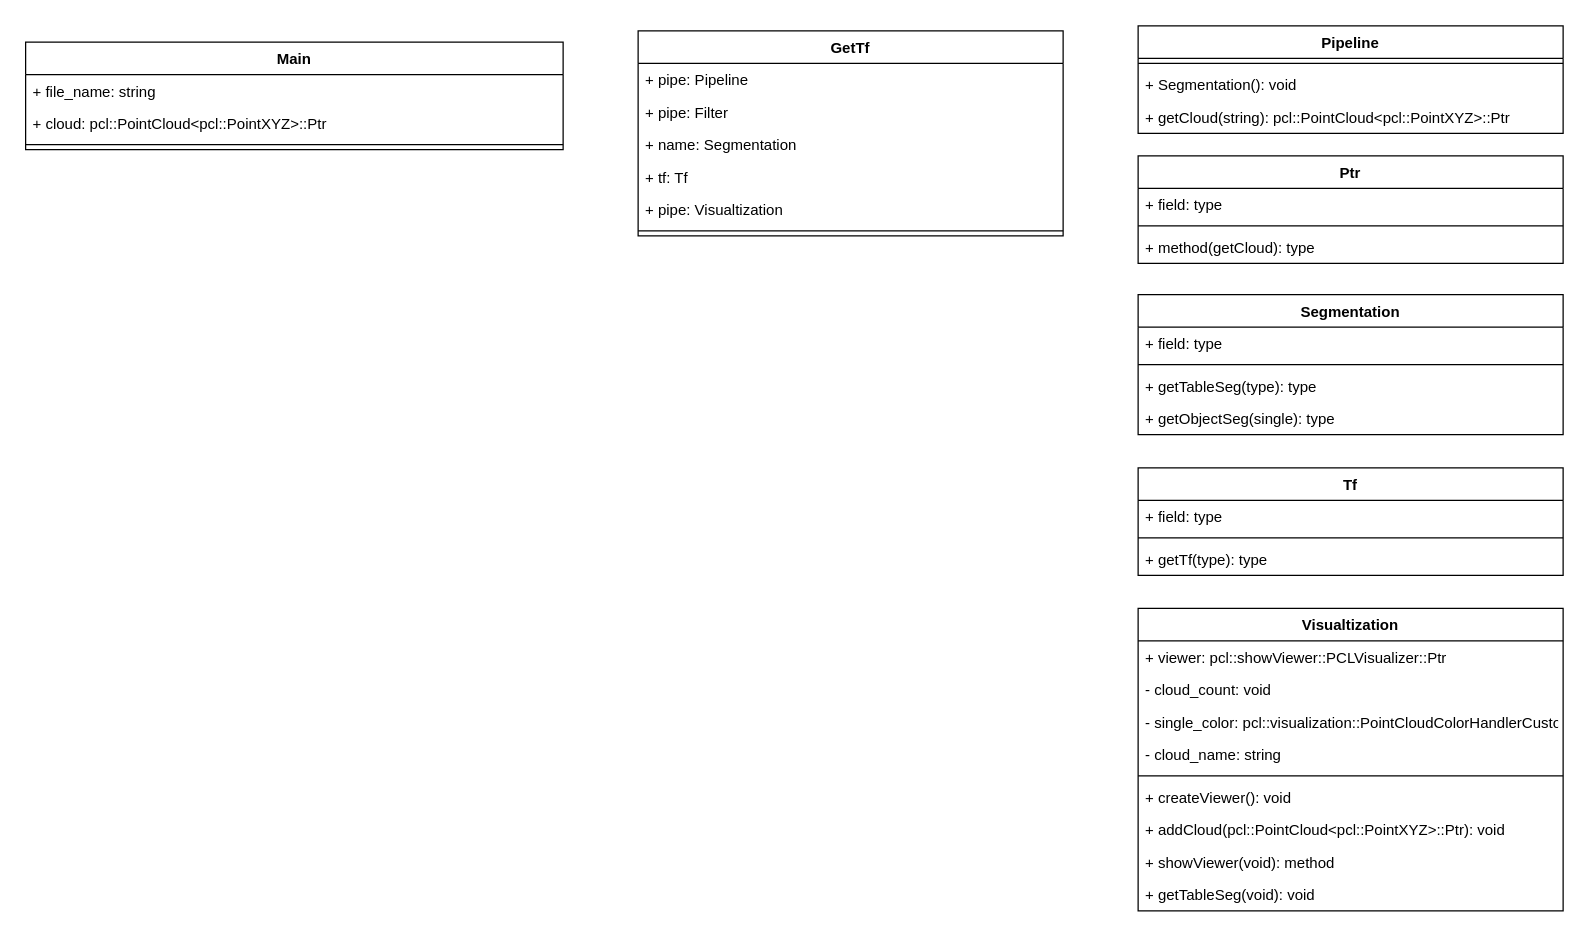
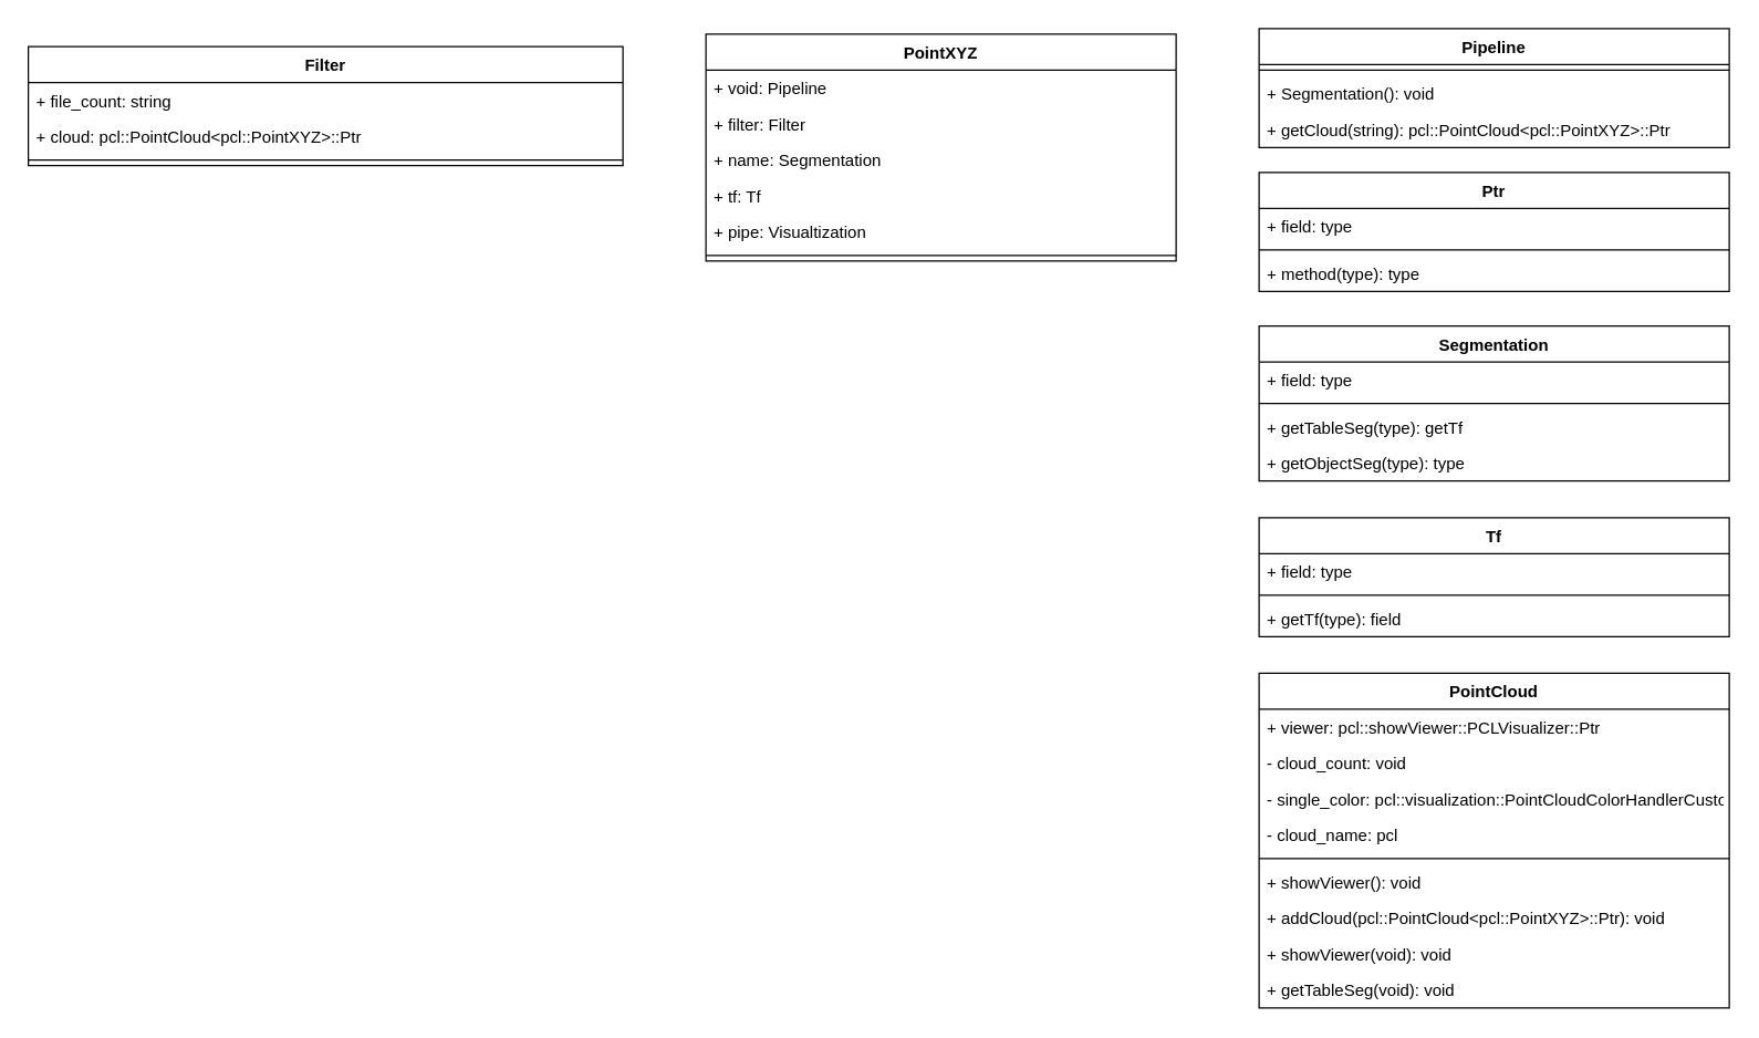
  <mxCell id="0" />
  <mxCell id="1" parent="0" />
  <mxCell id="2" value="Pipeline" style="swimlane;fontStyle=1;align=center;verticalAlign=top;childLayout=stackLayout;horizontal=1;startSize=26;horizontalStack=0;resizeParent=1;resizeParentMax=0;resizeLast=0;collapsible=1;marginBottom=0;" parent="1" vertex="1"><mxGeometry x="910" y="20" width="340" height="86" as="geometry" /></mxCell>
  <mxCell id="3" value="" style="line;strokeWidth=1;fillColor=none;align=left;verticalAlign=middle;spacingTop=-1;spacingLeft=3;spacingRight=3;rotatable=0;labelPosition=right;points=[];portConstraint=eastwest;" parent="2" vertex="1"><mxGeometry y="26" width="340" height="8" as="geometry" /></mxCell>
  <mxCell id="4" value="+ Segmentation(): void" style="text;strokeColor=none;fillColor=none;align=left;verticalAlign=top;spacingLeft=4;spacingRight=4;overflow=hidden;rotatable=0;points=[[0,0.5],[1,0.5]];portConstraint=eastwest;" parent="2" vertex="1"><mxGeometry y="34" width="340" height="26" as="geometry" /></mxCell>
  <mxCell id="5" value="+ getCloud(string): pcl::PointCloud&lt;pcl::PointXYZ&gt;::Ptr" style="text;strokeColor=none;fillColor=none;align=left;verticalAlign=top;spacingLeft=4;spacingRight=4;overflow=hidden;rotatable=0;points=[[0,0.5],[1,0.5]];portConstraint=eastwest;" parent="2" vertex="1"><mxGeometry y="60" width="340" height="26" as="geometry" /></mxCell>
- <mxCell id="6" value="Visualtization" style="swimlane;fontStyle=1;align=center;verticalAlign=top;childLayout=stackLayout;horizontal=1;startSize=26;horizontalStack=0;resizeParent=1;resizeParentMax=0;resizeLast=0;collapsible=1;marginBottom=0;" parent="1" vertex="1"><mxGeometry x="910" y="486" width="340" height="242" as="geometry" /></mxCell>
+ <mxCell id="6" value="PointCloud" style="swimlane;fontStyle=1;align=center;verticalAlign=top;childLayout=stackLayout;horizontal=1;startSize=26;horizontalStack=0;resizeParent=1;resizeParentMax=0;resizeLast=0;collapsible=1;marginBottom=0;" parent="1" vertex="1"><mxGeometry x="910" y="486" width="340" height="242" as="geometry" /></mxCell>
  <mxCell id="7" value="+ viewer: pcl::showViewer::PCLVisualizer::Ptr" style="text;strokeColor=none;fillColor=none;align=left;verticalAlign=top;spacingLeft=4;spacingRight=4;overflow=hidden;rotatable=0;points=[[0,0.5],[1,0.5]];portConstraint=eastwest;" parent="6" vertex="1"><mxGeometry y="26" width="340" height="26" as="geometry" /></mxCell>
  <mxCell id="8" value="- cloud_count: void" style="text;strokeColor=none;fillColor=none;align=left;verticalAlign=top;spacingLeft=4;spacingRight=4;overflow=hidden;rotatable=0;points=[[0,0.5],[1,0.5]];portConstraint=eastwest;" parent="6" vertex="1"><mxGeometry y="52" width="340" height="26" as="geometry" /></mxCell>
  <mxCell id="9" value="- single_color: pcl::visualization::PointCloudColorHandlerCustom&lt;pcl::PointXYZ&gt;" style="text;strokeColor=none;fillColor=none;align=left;verticalAlign=top;spacingLeft=4;spacingRight=4;overflow=hidden;rotatable=0;points=[[0,0.5],[1,0.5]];portConstraint=eastwest;" parent="6" vertex="1"><mxGeometry y="78" width="340" height="26" as="geometry" /></mxCell>
- <mxCell id="10" value="- cloud_name: string" style="text;strokeColor=none;fillColor=none;align=left;verticalAlign=top;spacingLeft=4;spacingRight=4;overflow=hidden;rotatable=0;points=[[0,0.5],[1,0.5]];portConstraint=eastwest;" parent="6" vertex="1"><mxGeometry y="104" width="340" height="26" as="geometry" /></mxCell>
+ <mxCell id="10" value="- cloud_name: pcl" style="text;strokeColor=none;fillColor=none;align=left;verticalAlign=top;spacingLeft=4;spacingRight=4;overflow=hidden;rotatable=0;points=[[0,0.5],[1,0.5]];portConstraint=eastwest;" parent="6" vertex="1"><mxGeometry y="104" width="340" height="26" as="geometry" /></mxCell>
  <mxCell id="11" value="" style="line;strokeWidth=1;fillColor=none;align=left;verticalAlign=middle;spacingTop=-1;spacingLeft=3;spacingRight=3;rotatable=0;labelPosition=right;points=[];portConstraint=eastwest;" parent="6" vertex="1"><mxGeometry y="130" width="340" height="8" as="geometry" /></mxCell>
- <mxCell id="12" value="+ createViewer(): void" style="text;strokeColor=none;fillColor=none;align=left;verticalAlign=top;spacingLeft=4;spacingRight=4;overflow=hidden;rotatable=0;points=[[0,0.5],[1,0.5]];portConstraint=eastwest;" parent="6" vertex="1"><mxGeometry y="138" width="340" height="26" as="geometry" /></mxCell>
+ <mxCell id="12" value="+ showViewer(): void" style="text;strokeColor=none;fillColor=none;align=left;verticalAlign=top;spacingLeft=4;spacingRight=4;overflow=hidden;rotatable=0;points=[[0,0.5],[1,0.5]];portConstraint=eastwest;" parent="6" vertex="1"><mxGeometry y="138" width="340" height="26" as="geometry" /></mxCell>
  <mxCell id="13" value="+ addCloud(pcl::PointCloud&lt;pcl::PointXYZ&gt;::Ptr): void" style="text;strokeColor=none;fillColor=none;align=left;verticalAlign=top;spacingLeft=4;spacingRight=4;overflow=hidden;rotatable=0;points=[[0,0.5],[1,0.5]];portConstraint=eastwest;" parent="6" vertex="1"><mxGeometry y="164" width="340" height="26" as="geometry" /></mxCell>
- <mxCell id="14" value="+ showViewer(void): method" style="text;strokeColor=none;fillColor=none;align=left;verticalAlign=top;spacingLeft=4;spacingRight=4;overflow=hidden;rotatable=0;points=[[0,0.5],[1,0.5]];portConstraint=eastwest;" vertex="1" parent="6"><mxGeometry y="190" width="340" height="26" as="geometry" /></mxCell>
+ <mxCell id="14" value="+ showViewer(void): void" style="text;strokeColor=none;fillColor=none;align=left;verticalAlign=top;spacingLeft=4;spacingRight=4;overflow=hidden;rotatable=0;points=[[0,0.5],[1,0.5]];portConstraint=eastwest;" vertex="1" parent="6"><mxGeometry y="190" width="340" height="26" as="geometry" /></mxCell>
  <mxCell id="15" value="+ getTableSeg(void): void" style="text;strokeColor=none;fillColor=none;align=left;verticalAlign=top;spacingLeft=4;spacingRight=4;overflow=hidden;rotatable=0;points=[[0,0.5],[1,0.5]];portConstraint=eastwest;" parent="6" vertex="1"><mxGeometry y="216" width="340" height="26" as="geometry" /></mxCell>
- <mxCell id="16" value="Main" style="swimlane;fontStyle=1;align=center;verticalAlign=top;childLayout=stackLayout;horizontal=1;startSize=26;horizontalStack=0;resizeParent=1;resizeParentMax=0;resizeLast=0;collapsible=1;marginBottom=0;" parent="1" vertex="1"><mxGeometry x="20" y="33" width="430" height="86" as="geometry" /></mxCell>
- <mxCell id="17" value="+ file_name: string" style="text;strokeColor=none;fillColor=none;align=left;verticalAlign=top;spacingLeft=4;spacingRight=4;overflow=hidden;rotatable=0;points=[[0,0.5],[1,0.5]];portConstraint=eastwest;" parent="16" vertex="1"><mxGeometry y="26" width="430" height="26" as="geometry" /></mxCell>
+ <mxCell id="16" value="Filter" style="swimlane;fontStyle=1;align=center;verticalAlign=top;childLayout=stackLayout;horizontal=1;startSize=26;horizontalStack=0;resizeParent=1;resizeParentMax=0;resizeLast=0;collapsible=1;marginBottom=0;" parent="1" vertex="1"><mxGeometry x="20" y="33" width="430" height="86" as="geometry" /></mxCell>
+ <mxCell id="17" value="+ file_count: string" style="text;strokeColor=none;fillColor=none;align=left;verticalAlign=top;spacingLeft=4;spacingRight=4;overflow=hidden;rotatable=0;points=[[0,0.5],[1,0.5]];portConstraint=eastwest;" parent="16" vertex="1"><mxGeometry y="26" width="430" height="26" as="geometry" /></mxCell>
  <mxCell id="18" value="+ cloud: pcl::PointCloud&lt;pcl::PointXYZ&gt;::Ptr" style="text;strokeColor=none;fillColor=none;align=left;verticalAlign=top;spacingLeft=4;spacingRight=4;overflow=hidden;rotatable=0;points=[[0,0.5],[1,0.5]];portConstraint=eastwest;" parent="16" vertex="1"><mxGeometry y="52" width="430" height="26" as="geometry" /></mxCell>
  <mxCell id="19" value="" style="line;strokeWidth=1;fillColor=none;align=left;verticalAlign=middle;spacingTop=-1;spacingLeft=3;spacingRight=3;rotatable=0;labelPosition=right;points=[];portConstraint=eastwest;" parent="16" vertex="1"><mxGeometry y="78" width="430" height="8" as="geometry" /></mxCell>
- <mxCell id="20" value="GetTf" style="swimlane;fontStyle=1;align=center;verticalAlign=top;childLayout=stackLayout;horizontal=1;startSize=26;horizontalStack=0;resizeParent=1;resizeParentMax=0;resizeLast=0;collapsible=1;marginBottom=0;" parent="1" vertex="1"><mxGeometry x="510" y="24" width="340" height="164" as="geometry" /></mxCell>
- <mxCell id="21" value="+ pipe: Pipeline" style="text;strokeColor=none;fillColor=none;align=left;verticalAlign=top;spacingLeft=4;spacingRight=4;overflow=hidden;rotatable=0;points=[[0,0.5],[1,0.5]];portConstraint=eastwest;" vertex="1" parent="20"><mxGeometry y="26" width="340" height="26" as="geometry" /></mxCell>
- <mxCell id="22" value="+ pipe: Filter" style="text;strokeColor=none;fillColor=none;align=left;verticalAlign=top;spacingLeft=4;spacingRight=4;overflow=hidden;rotatable=0;points=[[0,0.5],[1,0.5]];portConstraint=eastwest;" vertex="1" parent="20"><mxGeometry y="52" width="340" height="26" as="geometry" /></mxCell>
+ <mxCell id="20" value="PointXYZ" style="swimlane;fontStyle=1;align=center;verticalAlign=top;childLayout=stackLayout;horizontal=1;startSize=26;horizontalStack=0;resizeParent=1;resizeParentMax=0;resizeLast=0;collapsible=1;marginBottom=0;" parent="1" vertex="1"><mxGeometry x="510" y="24" width="340" height="164" as="geometry" /></mxCell>
+ <mxCell id="21" value="+ void: Pipeline" style="text;strokeColor=none;fillColor=none;align=left;verticalAlign=top;spacingLeft=4;spacingRight=4;overflow=hidden;rotatable=0;points=[[0,0.5],[1,0.5]];portConstraint=eastwest;" vertex="1" parent="20"><mxGeometry y="26" width="340" height="26" as="geometry" /></mxCell>
+ <mxCell id="22" value="+ filter: Filter" style="text;strokeColor=none;fillColor=none;align=left;verticalAlign=top;spacingLeft=4;spacingRight=4;overflow=hidden;rotatable=0;points=[[0,0.5],[1,0.5]];portConstraint=eastwest;" vertex="1" parent="20"><mxGeometry y="52" width="340" height="26" as="geometry" /></mxCell>
  <mxCell id="23" value="+ name: Segmentation" style="text;strokeColor=none;fillColor=none;align=left;verticalAlign=top;spacingLeft=4;spacingRight=4;overflow=hidden;rotatable=0;points=[[0,0.5],[1,0.5]];portConstraint=eastwest;" parent="20" vertex="1"><mxGeometry y="78" width="340" height="26" as="geometry" /></mxCell>
  <mxCell id="24" value="+ tf: Tf" style="text;strokeColor=none;fillColor=none;align=left;verticalAlign=top;spacingLeft=4;spacingRight=4;overflow=hidden;rotatable=0;points=[[0,0.5],[1,0.5]];portConstraint=eastwest;" vertex="1" parent="20"><mxGeometry y="104" width="340" height="26" as="geometry" /></mxCell>
  <mxCell id="25" value="+ pipe: Visualtization" style="text;strokeColor=none;fillColor=none;align=left;verticalAlign=top;spacingLeft=4;spacingRight=4;overflow=hidden;rotatable=0;points=[[0,0.5],[1,0.5]];portConstraint=eastwest;" parent="20" vertex="1"><mxGeometry y="130" width="340" height="26" as="geometry" /></mxCell>
  <mxCell id="26" value="" style="line;strokeWidth=1;fillColor=none;align=left;verticalAlign=middle;spacingTop=-1;spacingLeft=3;spacingRight=3;rotatable=0;labelPosition=right;points=[];portConstraint=eastwest;" parent="20" vertex="1"><mxGeometry y="156" width="340" height="8" as="geometry" /></mxCell>
  <mxCell id="27" value="Ptr" style="swimlane;fontStyle=1;align=center;verticalAlign=top;childLayout=stackLayout;horizontal=1;startSize=26;horizontalStack=0;resizeParent=1;resizeParentMax=0;resizeLast=0;collapsible=1;marginBottom=0;" vertex="1" parent="1"><mxGeometry x="910" y="124" width="340" height="86" as="geometry" /></mxCell>
  <mxCell id="28" value="+ field: type" style="text;strokeColor=none;fillColor=none;align=left;verticalAlign=top;spacingLeft=4;spacingRight=4;overflow=hidden;rotatable=0;points=[[0,0.5],[1,0.5]];portConstraint=eastwest;" vertex="1" parent="27"><mxGeometry y="26" width="340" height="26" as="geometry" /></mxCell>
  <mxCell id="29" value="" style="line;strokeWidth=1;fillColor=none;align=left;verticalAlign=middle;spacingTop=-1;spacingLeft=3;spacingRight=3;rotatable=0;labelPosition=right;points=[];portConstraint=eastwest;" vertex="1" parent="27"><mxGeometry y="52" width="340" height="8" as="geometry" /></mxCell>
- <mxCell id="30" value="+ method(getCloud): type" style="text;strokeColor=none;fillColor=none;align=left;verticalAlign=top;spacingLeft=4;spacingRight=4;overflow=hidden;rotatable=0;points=[[0,0.5],[1,0.5]];portConstraint=eastwest;" vertex="1" parent="27"><mxGeometry y="60" width="340" height="26" as="geometry" /></mxCell>
+ <mxCell id="30" value="+ method(type): type" style="text;strokeColor=none;fillColor=none;align=left;verticalAlign=top;spacingLeft=4;spacingRight=4;overflow=hidden;rotatable=0;points=[[0,0.5],[1,0.5]];portConstraint=eastwest;" vertex="1" parent="27"><mxGeometry y="60" width="340" height="26" as="geometry" /></mxCell>
  <mxCell id="31" value="Segmentation" style="swimlane;fontStyle=1;align=center;verticalAlign=top;childLayout=stackLayout;horizontal=1;startSize=26;horizontalStack=0;resizeParent=1;resizeParentMax=0;resizeLast=0;collapsible=1;marginBottom=0;" vertex="1" parent="1"><mxGeometry x="910" y="235" width="340" height="112" as="geometry" /></mxCell>
  <mxCell id="32" value="+ field: type" style="text;strokeColor=none;fillColor=none;align=left;verticalAlign=top;spacingLeft=4;spacingRight=4;overflow=hidden;rotatable=0;points=[[0,0.5],[1,0.5]];portConstraint=eastwest;" vertex="1" parent="31"><mxGeometry y="26" width="340" height="26" as="geometry" /></mxCell>
  <mxCell id="33" value="" style="line;strokeWidth=1;fillColor=none;align=left;verticalAlign=middle;spacingTop=-1;spacingLeft=3;spacingRight=3;rotatable=0;labelPosition=right;points=[];portConstraint=eastwest;" vertex="1" parent="31"><mxGeometry y="52" width="340" height="8" as="geometry" /></mxCell>
- <mxCell id="34" value="+ getTableSeg(type): type" style="text;strokeColor=none;fillColor=none;align=left;verticalAlign=top;spacingLeft=4;spacingRight=4;overflow=hidden;rotatable=0;points=[[0,0.5],[1,0.5]];portConstraint=eastwest;" vertex="1" parent="31"><mxGeometry y="60" width="340" height="26" as="geometry" /></mxCell>
- <mxCell id="35" value="+ getObjectSeg(single): type" style="text;strokeColor=none;fillColor=none;align=left;verticalAlign=top;spacingLeft=4;spacingRight=4;overflow=hidden;rotatable=0;points=[[0,0.5],[1,0.5]];portConstraint=eastwest;" vertex="1" parent="31"><mxGeometry y="86" width="340" height="26" as="geometry" /></mxCell>
+ <mxCell id="34" value="+ getTableSeg(type): getTf" style="text;strokeColor=none;fillColor=none;align=left;verticalAlign=top;spacingLeft=4;spacingRight=4;overflow=hidden;rotatable=0;points=[[0,0.5],[1,0.5]];portConstraint=eastwest;" vertex="1" parent="31"><mxGeometry y="60" width="340" height="26" as="geometry" /></mxCell>
+ <mxCell id="35" value="+ getObjectSeg(type): type" style="text;strokeColor=none;fillColor=none;align=left;verticalAlign=top;spacingLeft=4;spacingRight=4;overflow=hidden;rotatable=0;points=[[0,0.5],[1,0.5]];portConstraint=eastwest;" vertex="1" parent="31"><mxGeometry y="86" width="340" height="26" as="geometry" /></mxCell>
  <mxCell id="36" value="Tf" style="swimlane;fontStyle=1;align=center;verticalAlign=top;childLayout=stackLayout;horizontal=1;startSize=26;horizontalStack=0;resizeParent=1;resizeParentMax=0;resizeLast=0;collapsible=1;marginBottom=0;" vertex="1" parent="1"><mxGeometry x="910" y="373.5" width="340" height="86" as="geometry" /></mxCell>
  <mxCell id="37" value="+ field: type" style="text;strokeColor=none;fillColor=none;align=left;verticalAlign=top;spacingLeft=4;spacingRight=4;overflow=hidden;rotatable=0;points=[[0,0.5],[1,0.5]];portConstraint=eastwest;" vertex="1" parent="36"><mxGeometry y="26" width="340" height="26" as="geometry" /></mxCell>
  <mxCell id="38" value="" style="line;strokeWidth=1;fillColor=none;align=left;verticalAlign=middle;spacingTop=-1;spacingLeft=3;spacingRight=3;rotatable=0;labelPosition=right;points=[];portConstraint=eastwest;" vertex="1" parent="36"><mxGeometry y="52" width="340" height="8" as="geometry" /></mxCell>
- <mxCell id="39" value="+ getTf(type): type" style="text;strokeColor=none;fillColor=none;align=left;verticalAlign=top;spacingLeft=4;spacingRight=4;overflow=hidden;rotatable=0;points=[[0,0.5],[1,0.5]];portConstraint=eastwest;" vertex="1" parent="36"><mxGeometry y="60" width="340" height="26" as="geometry" /></mxCell>
+ <mxCell id="39" value="+ getTf(type): field" style="text;strokeColor=none;fillColor=none;align=left;verticalAlign=top;spacingLeft=4;spacingRight=4;overflow=hidden;rotatable=0;points=[[0,0.5],[1,0.5]];portConstraint=eastwest;" vertex="1" parent="36"><mxGeometry y="60" width="340" height="26" as="geometry" /></mxCell>
